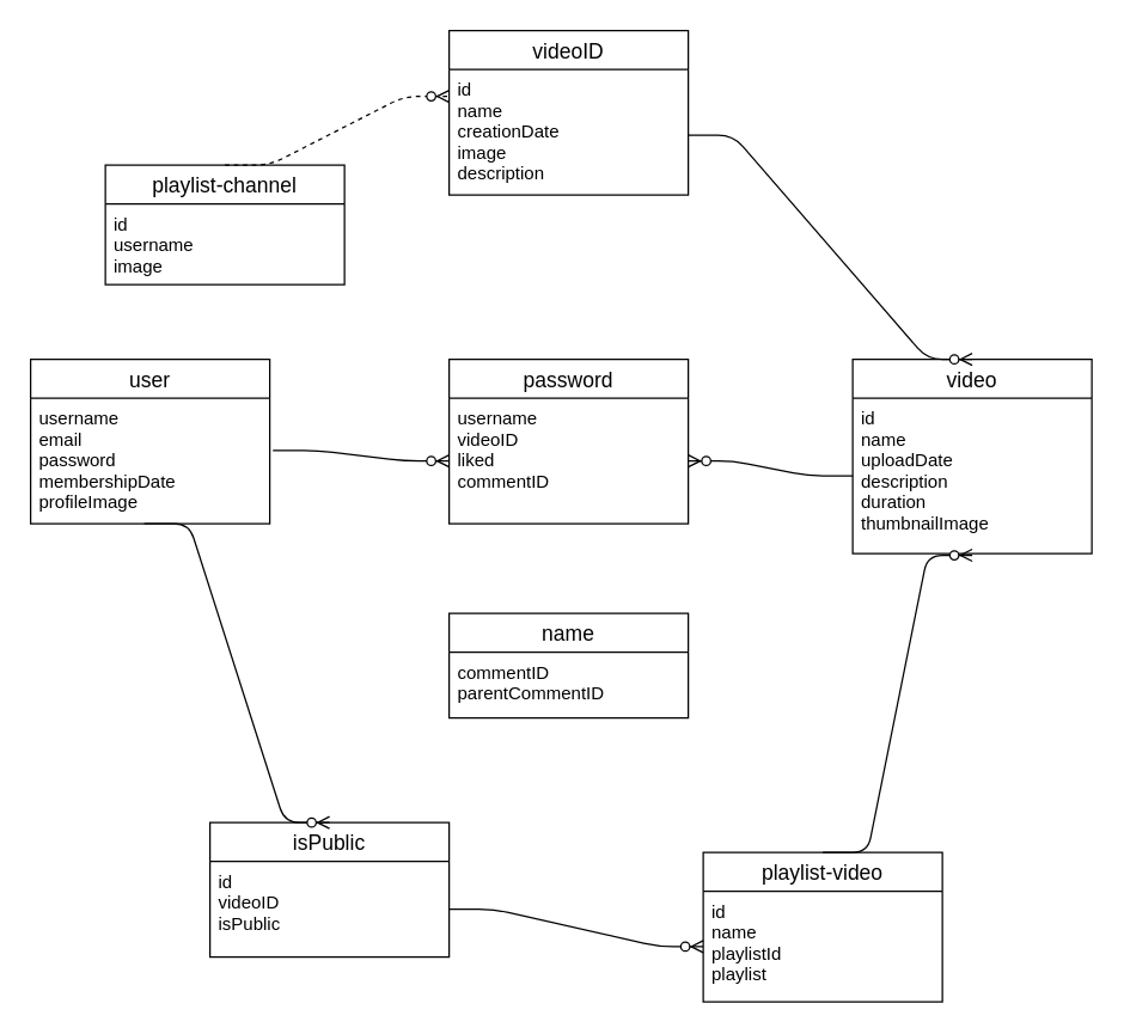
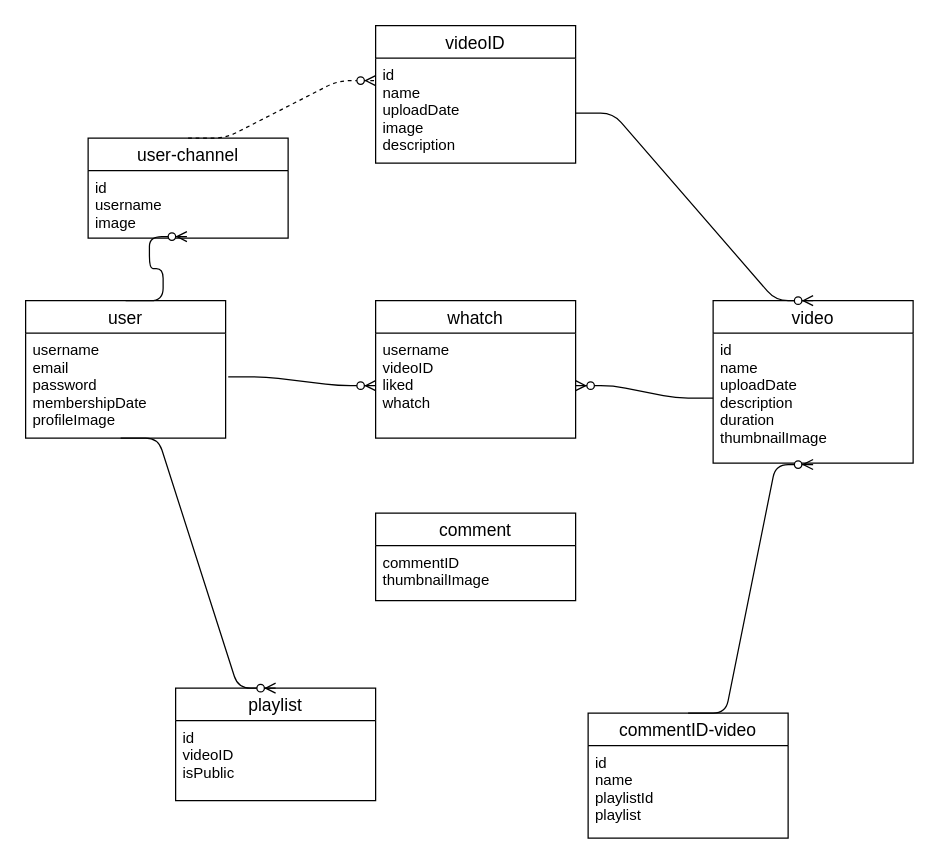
  <mxCell id="0" />
  <mxCell id="1" parent="0" />
  <mxCell id="2" value="user" style="swimlane;fontStyle=0;childLayout=stackLayout;horizontal=1;startSize=26;horizontalStack=0;resizeParent=1;resizeParentMax=0;resizeLast=0;collapsible=1;marginBottom=0;align=center;fontSize=14;" vertex="1" parent="1"><mxGeometry x="20" y="240" width="160" height="110" as="geometry" /></mxCell>
  <mxCell id="3" value="username&#10;email&#10;password&#10;membershipDate&#10;profileImage" style="text;strokeColor=none;fillColor=none;spacingLeft=4;spacingRight=4;overflow=hidden;rotatable=0;points=[[0,0.5],[1,0.5]];portConstraint=eastwest;fontSize=12;" vertex="1" parent="2"><mxGeometry y="26" width="160" height="84" as="geometry" /></mxCell>
  <mxCell id="4" value="video" style="swimlane;fontStyle=0;childLayout=stackLayout;horizontal=1;startSize=26;horizontalStack=0;resizeParent=1;resizeParentMax=0;resizeLast=0;collapsible=1;marginBottom=0;align=center;fontSize=14;" vertex="1" parent="1"><mxGeometry x="570" y="240" width="160" height="130" as="geometry" /></mxCell>
  <mxCell id="5" value="id&#10;name&#10;uploadDate&#10;description&#10;duration&#10;thumbnailImage" style="text;strokeColor=none;fillColor=none;spacingLeft=4;spacingRight=4;overflow=hidden;rotatable=0;points=[[0,0.5],[1,0.5]];portConstraint=eastwest;fontSize=12;" vertex="1" parent="4"><mxGeometry y="26" width="160" height="104" as="geometry" /></mxCell>
  <mxCell id="6" value="videoID" style="swimlane;fontStyle=0;childLayout=stackLayout;horizontal=1;startSize=26;horizontalStack=0;resizeParent=1;resizeParentMax=0;resizeLast=0;collapsible=1;marginBottom=0;align=center;fontSize=14;" vertex="1" parent="1"><mxGeometry x="300" y="20" width="160" height="110" as="geometry" /></mxCell>
- <mxCell id="7" value="id&#10;name&#10;creationDate&#10;image&#10;description" style="text;strokeColor=none;fillColor=none;spacingLeft=4;spacingRight=4;overflow=hidden;rotatable=0;points=[[0,0.5],[1,0.5]];portConstraint=eastwest;fontSize=12;" vertex="1" parent="6"><mxGeometry y="26" width="160" height="84" as="geometry" /></mxCell>
+ <mxCell id="7" value="id&#10;name&#10;uploadDate&#10;image&#10;description" style="text;strokeColor=none;fillColor=none;spacingLeft=4;spacingRight=4;overflow=hidden;rotatable=0;points=[[0,0.5],[1,0.5]];portConstraint=eastwest;fontSize=12;" vertex="1" parent="6"><mxGeometry y="26" width="160" height="84" as="geometry" /></mxCell>
  <mxCell id="8" value="" style="edgeStyle=entityRelationEdgeStyle;fontSize=12;html=1;endArrow=ERzeroToMany;endFill=1;entryX=0.5;entryY=0;entryDx=0;entryDy=0;" edge="1" parent="1" target="4"><mxGeometry width="100" height="100" relative="1" as="geometry"><mxPoint x="460" as="sourcePoint" y="90" /><mxPoint x="630" y="376" as="targetPoint" /></mxGeometry></mxCell>
- <mxCell id="9" value="password" style="swimlane;fontStyle=0;childLayout=stackLayout;horizontal=1;startSize=26;horizontalStack=0;resizeParent=1;resizeParentMax=0;resizeLast=0;collapsible=1;marginBottom=0;align=center;fontSize=14;" vertex="1" parent="1"><mxGeometry x="300" y="240" width="160" height="110" as="geometry" /></mxCell>
- <mxCell id="10" value="username&#10;videoID&#10;liked&#10;commentID" style="text;strokeColor=none;fillColor=none;spacingLeft=4;spacingRight=4;overflow=hidden;rotatable=0;points=[[0,0.5],[1,0.5]];portConstraint=eastwest;fontSize=12;" vertex="1" parent="9"><mxGeometry y="26" width="160" height="84" as="geometry" /></mxCell>
+ <mxCell id="9" value="whatch" style="swimlane;fontStyle=0;childLayout=stackLayout;horizontal=1;startSize=26;horizontalStack=0;resizeParent=1;resizeParentMax=0;resizeLast=0;collapsible=1;marginBottom=0;align=center;fontSize=14;" vertex="1" parent="1"><mxGeometry x="300" y="240" width="160" height="110" as="geometry" /></mxCell>
+ <mxCell id="10" value="username&#10;videoID&#10;liked&#10;whatch" style="text;strokeColor=none;fillColor=none;spacingLeft=4;spacingRight=4;overflow=hidden;rotatable=0;points=[[0,0.5],[1,0.5]];portConstraint=eastwest;fontSize=12;" vertex="1" parent="9"><mxGeometry y="26" width="160" height="84" as="geometry" /></mxCell>
  <mxCell id="11" value="" style="edgeStyle=entityRelationEdgeStyle;fontSize=12;html=1;endArrow=ERzeroToMany;endFill=1;exitX=1.013;exitY=0.417;exitDx=0;exitDy=0;exitPerimeter=0;entryX=0;entryY=0.5;entryDx=0;entryDy=0;" edge="1" parent="1" source="3" target="10"><mxGeometry width="100" height="100" relative="1" as="geometry"><mxPoint x="370" y="490" as="sourcePoint" /><mxPoint x="470" y="390" as="targetPoint" /></mxGeometry></mxCell>
  <mxCell id="12" value="" style="edgeStyle=entityRelationEdgeStyle;fontSize=12;html=1;endArrow=ERzeroToMany;endFill=1;entryX=1;entryY=0.5;entryDx=0;entryDy=0;exitX=0;exitY=0.5;exitDx=0;exitDy=0;" edge="1" parent="1" source="5" target="10"><mxGeometry width="100" height="100" relative="1" as="geometry"><mxPoint x="370" y="490" as="sourcePoint" /><mxPoint x="470" y="390" as="targetPoint" /></mxGeometry></mxCell>
- <mxCell id="13" value="name" style="swimlane;fontStyle=0;childLayout=stackLayout;horizontal=1;startSize=26;horizontalStack=0;resizeParent=1;resizeParentMax=0;resizeLast=0;collapsible=1;marginBottom=0;align=center;fontSize=14;" vertex="1" parent="1"><mxGeometry x="300" y="410" width="160" height="70" as="geometry" /></mxCell>
- <mxCell id="14" value="commentID&#10;parentCommentID" style="text;strokeColor=none;fillColor=none;spacingLeft=4;spacingRight=4;overflow=hidden;rotatable=0;points=[[0,0.5],[1,0.5]];portConstraint=eastwest;fontSize=12;" vertex="1" parent="13"><mxGeometry y="26" width="160" height="44" as="geometry" /></mxCell>
- <mxCell id="15" value="isPublic" style="swimlane;fontStyle=0;childLayout=stackLayout;horizontal=1;startSize=26;horizontalStack=0;resizeParent=1;resizeParentMax=0;resizeLast=0;collapsible=1;marginBottom=0;align=center;fontSize=14;" vertex="1" parent="1"><mxGeometry x="140" y="550" width="160" height="90" as="geometry" /></mxCell>
+ <mxCell id="13" value="comment" style="swimlane;fontStyle=0;childLayout=stackLayout;horizontal=1;startSize=26;horizontalStack=0;resizeParent=1;resizeParentMax=0;resizeLast=0;collapsible=1;marginBottom=0;align=center;fontSize=14;" vertex="1" parent="1"><mxGeometry x="300" y="410" width="160" height="70" as="geometry" /></mxCell>
+ <mxCell id="14" value="commentID&#10;thumbnailImage" style="text;strokeColor=none;fillColor=none;spacingLeft=4;spacingRight=4;overflow=hidden;rotatable=0;points=[[0,0.5],[1,0.5]];portConstraint=eastwest;fontSize=12;" vertex="1" parent="13"><mxGeometry y="26" width="160" height="44" as="geometry" /></mxCell>
+ <mxCell id="15" value="playlist" style="swimlane;fontStyle=0;childLayout=stackLayout;horizontal=1;startSize=26;horizontalStack=0;resizeParent=1;resizeParentMax=0;resizeLast=0;collapsible=1;marginBottom=0;align=center;fontSize=14;" vertex="1" parent="1"><mxGeometry x="140" y="550" width="160" height="90" as="geometry" /></mxCell>
  <mxCell id="16" value="id&#10;videoID&#10;isPublic" style="text;strokeColor=none;fillColor=none;spacingLeft=4;spacingRight=4;overflow=hidden;rotatable=0;points=[[0,0.5],[1,0.5]];portConstraint=eastwest;fontSize=12;" vertex="1" parent="15"><mxGeometry y="26" width="160" height="64" as="geometry" /></mxCell>
  <mxCell id="17" value="" style="edgeStyle=entityRelationEdgeStyle;fontSize=12;html=1;endArrow=ERzeroToMany;endFill=1;exitX=0.475;exitY=1;exitDx=0;exitDy=0;exitPerimeter=0;entryX=0.5;entryY=0;entryDx=0;entryDy=0;" edge="1" parent="1" source="3" target="15"><mxGeometry width="100" height="100" relative="1" as="geometry"><mxPoint x="80" y="560" as="sourcePoint" /><mxPoint x="180" y="460" as="targetPoint" /></mxGeometry></mxCell>
- <mxCell id="18" value="playlist-video" style="swimlane;fontStyle=0;childLayout=stackLayout;horizontal=1;startSize=26;horizontalStack=0;resizeParent=1;resizeParentMax=0;resizeLast=0;collapsible=1;marginBottom=0;align=center;fontSize=14;" vertex="1" parent="1"><mxGeometry x="470" y="570" width="160" height="100" as="geometry" /></mxCell>
+ <mxCell id="18" value="commentID-video" style="swimlane;fontStyle=0;childLayout=stackLayout;horizontal=1;startSize=26;horizontalStack=0;resizeParent=1;resizeParentMax=0;resizeLast=0;collapsible=1;marginBottom=0;align=center;fontSize=14;" vertex="1" parent="1"><mxGeometry x="470" y="570" width="160" height="100" as="geometry" /></mxCell>
  <mxCell id="19" value="id&#10;name&#10;playlistId&#10;playlist" style="text;strokeColor=none;fillColor=none;spacingLeft=4;spacingRight=4;overflow=hidden;rotatable=0;points=[[0,0.5],[1,0.5]];portConstraint=eastwest;fontSize=12;" vertex="1" parent="18"><mxGeometry y="26" width="160" height="74" as="geometry" /></mxCell>
- <mxCell id="20" value="" style="edgeStyle=entityRelationEdgeStyle;fontSize=12;html=1;endArrow=ERzeroToMany;endFill=1;exitX=1;exitY=0.5;exitDx=0;exitDy=0;entryX=0;entryY=0.5;entryDx=0;entryDy=0;" edge="1" parent="1" source="16" target="19"><mxGeometry width="100" height="100" relative="1" as="geometry"><mxPoint x="270" y="500" as="sourcePoint" /><mxPoint x="370" y="400" as="targetPoint" /></mxGeometry></mxCell>
  <mxCell id="21" value="" style="edgeStyle=entityRelationEdgeStyle;fontSize=12;html=1;endArrow=ERzeroToMany;endFill=1;exitX=0.5;exitY=0;exitDx=0;exitDy=0;entryX=0.5;entryY=1.011;entryDx=0;entryDy=0;entryPerimeter=0;" edge="1" parent="1" source="18" target="5"><mxGeometry width="100" height="100" relative="1" as="geometry"><mxPoint x="270" y="500" as="sourcePoint" /><mxPoint x="370" y="400" as="targetPoint" /></mxGeometry></mxCell>
- <mxCell id="22" value="playlist-channel" style="swimlane;fontStyle=0;childLayout=stackLayout;horizontal=1;startSize=26;horizontalStack=0;resizeParent=1;resizeParentMax=0;resizeLast=0;collapsible=1;marginBottom=0;align=center;fontSize=14;" vertex="1" parent="1"><mxGeometry x="70" y="110" width="160" height="80" as="geometry" /></mxCell>
+ <mxCell id="22" value="user-channel" style="swimlane;fontStyle=0;childLayout=stackLayout;horizontal=1;startSize=26;horizontalStack=0;resizeParent=1;resizeParentMax=0;resizeLast=0;collapsible=1;marginBottom=0;align=center;fontSize=14;" vertex="1" parent="1"><mxGeometry x="70" y="110" width="160" height="80" as="geometry" /></mxCell>
  <mxCell id="23" value="id&#10;username&#10;image" style="text;strokeColor=none;fillColor=none;spacingLeft=4;spacingRight=4;overflow=hidden;rotatable=0;points=[[0,0.5],[1,0.5]];portConstraint=eastwest;fontSize=12;" vertex="1" parent="22"><mxGeometry y="26" width="160" height="54" as="geometry" /></mxCell>
+ <mxCell id="24" value="" style="edgeStyle=entityRelationEdgeStyle;fontSize=12;html=1;endArrow=ERzeroToMany;endFill=1;entryX=0.494;entryY=0.977;entryDx=0;entryDy=0;entryPerimeter=0;exitX=0.5;exitY=0;exitDx=0;exitDy=0;" edge="1" parent="1" source="2" target="23"><mxGeometry width="100" height="100" relative="1" as="geometry"><mxPoint x="280" y="270" as="sourcePoint" /><mxPoint x="380" y="170" as="targetPoint" /></mxGeometry></mxCell>
  <mxCell id="25" value="" style="edgeStyle=entityRelationEdgeStyle;fontSize=12;html=1;endArrow=ERzeroToMany;endFill=1;exitX=0.5;exitY=0;exitDx=0;exitDy=0;entryX=0;entryY=0.214;entryDx=0;entryDy=0;entryPerimeter=0;dashed=1;" edge="1" parent="1" source="22" target="7"><mxGeometry width="100" height="100" relative="1" as="geometry"><mxPoint x="280" y="270" as="sourcePoint" /><mxPoint x="380" y="170" as="targetPoint" /></mxGeometry></mxCell>
